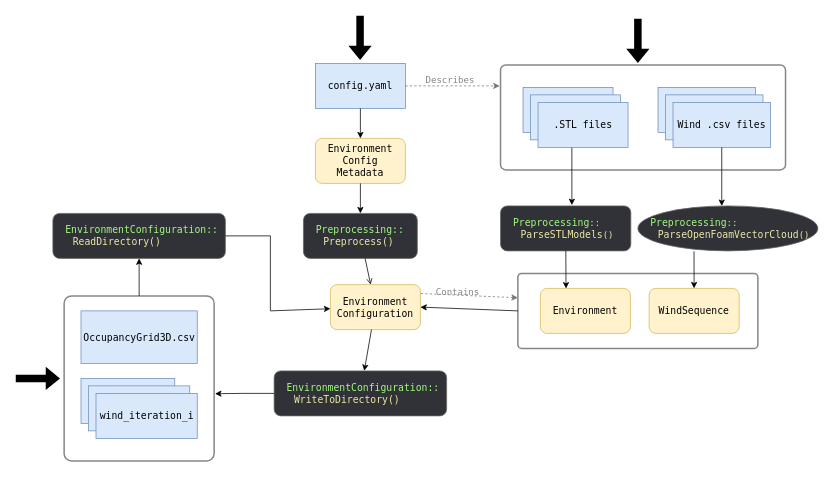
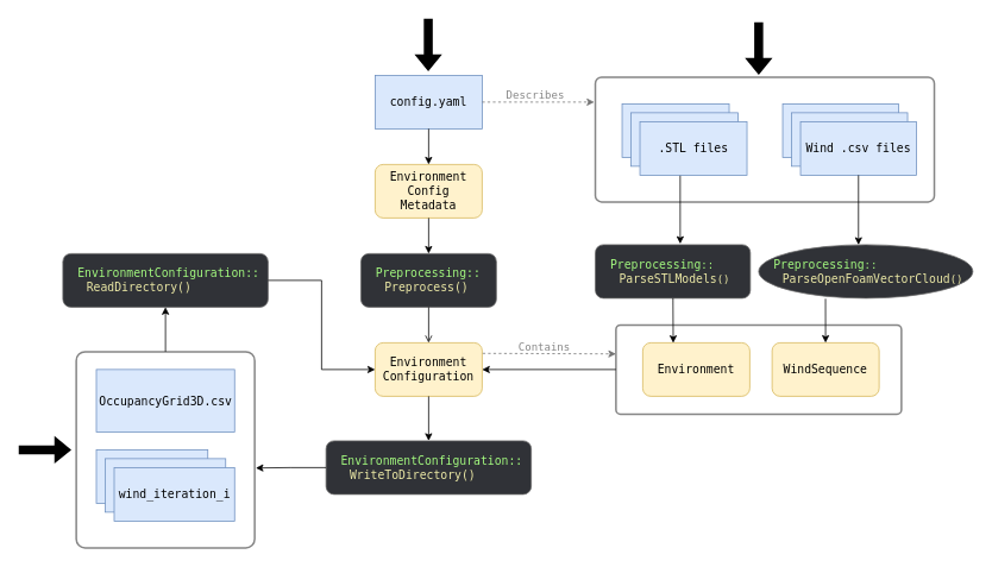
  <mxCell id="0" />
  <mxCell id="1" parent="0" />
  <mxCell id="2" value="" style="rounded=1;whiteSpace=wrap;html=1;fillColor=none;strokeWidth=2;arcSize=5;strokeColor=#868686;" parent="1" vertex="1"><mxGeometry x="85" y="394" width="200" height="220" as="geometry" /></mxCell>
  <mxCell id="3" value="" style="rounded=1;whiteSpace=wrap;html=1;fillColor=none;strokeWidth=2;arcSize=5;strokeColor=#868686;" parent="1" vertex="1"><mxGeometry x="690" y="364" width="320" height="100" as="geometry" /></mxCell>
  <mxCell id="4" value="" style="rounded=1;whiteSpace=wrap;html=1;fillColor=none;strokeWidth=2;arcSize=5;strokeColor=#868686;" parent="1" vertex="1"><mxGeometry x="666.87" y="86" width="380" height="140" as="geometry" /></mxCell>
  <mxCell id="5" value="" style="rounded=0;whiteSpace=wrap;html=1;fillColor=#dae8fc;strokeColor=#6c8ebf;" parent="1" vertex="1"><mxGeometry x="696.87" y="116" width="120" height="60" as="geometry" /></mxCell>
  <mxCell id="6" value="" style="rounded=0;whiteSpace=wrap;html=1;fillColor=#dae8fc;strokeColor=#6c8ebf;" parent="1" vertex="1"><mxGeometry x="706.87" y="126" width="120" height="60" as="geometry" /></mxCell>
  <mxCell id="7" value=".STL files" style="rounded=0;whiteSpace=wrap;html=1;fillColor=#dae8fc;strokeColor=#6c8ebf;fontSize=13;fontFamily=Droid Sans Mono, monospace, monospace;" parent="1" vertex="1"><mxGeometry x="716.87" y="136" width="120" height="60" as="geometry" /></mxCell>
  <mxCell id="8" value="" style="rounded=0;whiteSpace=wrap;html=1;fillColor=#dae8fc;strokeColor=#6c8ebf;" parent="1" vertex="1"><mxGeometry x="876.87" y="116" width="130" height="60" as="geometry" /></mxCell>
  <mxCell id="9" value="" style="rounded=0;whiteSpace=wrap;html=1;fillColor=#dae8fc;strokeColor=#6c8ebf;" parent="1" vertex="1"><mxGeometry x="886.87" y="126" width="130" height="60" as="geometry" /></mxCell>
  <mxCell id="10" value="Wind .csv files" style="rounded=0;whiteSpace=wrap;html=1;fillColor=#dae8fc;strokeColor=#6c8ebf;fontSize=13;fontFamily=Droid Sans Mono, monospace, monospace;" parent="1" vertex="1"><mxGeometry x="896.87" y="136" width="130" height="60" as="geometry" /></mxCell>
  <mxCell id="11" value="Environment Config&lt;div&gt;Metadata&lt;/div&gt;" style="rounded=1;whiteSpace=wrap;html=1;fillColor=#fff2cc;strokeColor=#d6b656;fontSize=13;fontFamily=Droid Sans Mono, monospace, monospace;" parent="1" vertex="1"><mxGeometry x="420" y="184" width="120" height="60" as="geometry" /></mxCell>
  <mxCell id="12" value="&lt;blockquote style=&quot;margin: 0px 0px 0px 15px; border: none; padding: 0px;&quot;&gt;&lt;font face=&quot;Droid Sans Mono, monospace, monospace&quot; style=&quot;color: rgb(163, 249, 127); font-size: 13px;&quot;&gt;&lt;font style=&quot;&quot;&gt;Preprocessing&lt;/font&gt;::&lt;/font&gt;&lt;div style=&quot;margin-left: 10px;&quot;&gt;&lt;font face=&quot;Droid Sans Mono, monospace, monospace&quot; style=&quot;color: rgb(236, 233, 166); font-size: 13px;&quot;&gt;Preprocess()&lt;/font&gt;&lt;/div&gt;&lt;/blockquote&gt;" style="rounded=1;whiteSpace=wrap;html=1;fillColor=#303237;strokeColor=#666666;fontColor=#333333;align=left;" parent="1" vertex="1"><mxGeometry x="404.07" y="284" width="151.87" height="60" as="geometry" /></mxCell>
  <mxCell id="13" value="" style="endArrow=classic;html=1;rounded=0;" parent="1" source="11" target="12" edge="1"><mxGeometry width="50" height="50" relative="1" as="geometry"><mxPoint x="638" y="204" as="sourcePoint" /><mxPoint x="530" y="284" as="targetPoint" /></mxGeometry></mxCell>
- <mxCell id="14" value="Environment Configuration" style="rounded=1;whiteSpace=wrap;html=1;fillColor=#fff2cc;strokeColor=#d6b656;fontSize=13;fontFamily=Droid Sans Mono, monospace, monospace;" parent="1" vertex="1"><mxGeometry x="440" y="379" width="120" height="60" as="geometry" /></mxCell>
+ <mxCell id="14" value="Environment Configuration" style="rounded=1;whiteSpace=wrap;html=1;fillColor=#fff2cc;strokeColor=#d6b656;fontSize=13;fontFamily=Droid Sans Mono, monospace, monospace;" parent="1" vertex="1"><mxGeometry x="420" y="384" width="120" height="60" as="geometry" /></mxCell>
  <mxCell id="15" value="" style="endArrow=open;html=1;rounded=0;" parent="1" source="12" target="14" edge="1"><mxGeometry width="50" height="50" relative="1" as="geometry"><mxPoint x="750" y="484" as="sourcePoint" /><mxPoint x="800" y="434" as="targetPoint" /></mxGeometry></mxCell>
  <mxCell id="16" value="config.yaml" style="rounded=0;whiteSpace=wrap;html=1;fillColor=#dae8fc;strokeColor=#6c8ebf;fontSize=13;fontFamily=Droid Sans Mono, monospace, monospace;" parent="1" vertex="1"><mxGeometry x="420" y="84" width="120" height="60" as="geometry" /></mxCell>
  <mxCell id="17" value="" style="endArrow=classic;html=1;rounded=0;" parent="1" source="16" target="11" edge="1"><mxGeometry width="50" height="50" relative="1" as="geometry"><mxPoint x="500" y="294" as="sourcePoint" /><mxPoint x="500" y="344" as="targetPoint" /></mxGeometry></mxCell>
  <mxCell id="18" value="" style="endArrow=classic;html=1;rounded=0;entryX=-0.003;entryY=0.2;entryDx=0;entryDy=0;entryPerimeter=0;dashed=1;strokeColor=#747474;" parent="1" source="16" target="4" edge="1"><mxGeometry width="50" height="50" relative="1" as="geometry"><mxPoint x="530" y="204" as="sourcePoint" /><mxPoint x="530" y="284" as="targetPoint" /></mxGeometry></mxCell>
  <mxCell id="19" value="&lt;blockquote style=&quot;margin: 0px 0px 0px 15px; border: none; padding: 0px;&quot;&gt;&lt;span&gt;&lt;font style=&quot;color: rgb(163, 249, 127);&quot;&gt;&lt;font face=&quot;Droid Sans Mono, monospace, monospace&quot;&gt;&lt;span style=&quot;font-size: 13px; white-space: pre;&quot;&gt;Preprocessing&lt;/span&gt;::&lt;/font&gt;&lt;/font&gt;&lt;/span&gt;&lt;div style=&quot;margin-left: 10px;&quot;&gt;&lt;span&gt;&lt;font style=&quot;font-family: &amp;quot;Droid Sans Mono&amp;quot;, monospace, monospace; color: rgb(236, 233, 166);&quot;&gt;&lt;span style=&quot;font-size: 13px; white-space: pre;&quot;&gt;ParseSTLModels&lt;/span&gt;&lt;span&gt;()&lt;/span&gt;&lt;/font&gt;&lt;/span&gt;&lt;/div&gt;&lt;/blockquote&gt;" style="rounded=1;whiteSpace=wrap;html=1;fillColor=#303237;strokeColor=#666666;fontColor=#333333;align=left;" parent="1" vertex="1"><mxGeometry x="666.87" y="274" width="173.75" height="60" as="geometry" /></mxCell>
  <mxCell id="20" value="" style="endArrow=classic;html=1;rounded=0;exitX=0.376;exitY=1.01;exitDx=0;exitDy=0;exitPerimeter=0;" parent="1" source="7" edge="1"><mxGeometry width="50" height="50" relative="1" as="geometry"><mxPoint x="716.87" y="294" as="sourcePoint" /><mxPoint x="762" y="273" as="targetPoint" /></mxGeometry></mxCell>
  <mxCell id="21" value="&lt;blockquote style=&quot;margin: 0px 0px 0px 15px; border: none; padding: 0px;&quot;&gt;&lt;span&gt;&lt;font face=&quot;Droid Sans Mono, monospace, monospace&quot; style=&quot;color: rgb(163, 249, 127);&quot;&gt;&lt;span style=&quot;font-size: 13px; white-space: pre;&quot;&gt;Preprocessing&lt;/span&gt;::&lt;/font&gt;&lt;/span&gt;&lt;div style=&quot;margin-left: 10px;&quot;&gt;&lt;span&gt;&lt;font style=&quot;color: rgb(236, 233, 166);&quot;&gt;&lt;font face=&quot;Droid Sans Mono, monospace, monospace&quot; color=&quot;#ece9a6&quot;&gt;&lt;span style=&quot;font-size: 13px; white-space: pre;&quot;&gt;ParseOpenFoamVectorCloud&lt;/span&gt;()&lt;/font&gt;&lt;/font&gt;&lt;/span&gt;&lt;/div&gt;&lt;/blockquote&gt;" style="ellipse;whiteSpace=wrap;html=1;fillColor=#303237;strokeColor=#666666;fontColor=#333333;align=left;" parent="1" vertex="1"><mxGeometry x="850" y="274" width="240" height="60" as="geometry" /></mxCell>
  <mxCell id="22" value="" style="endArrow=classic;html=1;rounded=0;entryX=0.466;entryY=0.002;entryDx=0;entryDy=0;entryPerimeter=0;" parent="1" source="10" target="21" edge="1"><mxGeometry width="50" height="50" relative="1" as="geometry"><mxPoint x="778.87" y="274" as="sourcePoint" /><mxPoint x="746.87" y="404" as="targetPoint" /></mxGeometry></mxCell>
  <mxCell id="23" value="Environment" style="rounded=1;whiteSpace=wrap;html=1;fillColor=#fff2cc;strokeColor=#d6b656;fontSize=13;fontFamily=Droid Sans Mono, monospace, monospace;" parent="1" vertex="1"><mxGeometry x="720" y="384" width="120" height="60" as="geometry" /></mxCell>
  <mxCell id="24" value="WindSequence" style="rounded=1;whiteSpace=wrap;html=1;fillColor=#fff2cc;strokeColor=#d6b656;fontSize=13;fontFamily=Droid Sans Mono, monospace, monospace;" parent="1" vertex="1"><mxGeometry x="865" y="384" width="120" height="60" as="geometry" /></mxCell>
  <mxCell id="25" value="" style="endArrow=classic;html=1;rounded=0;entryX=0.285;entryY=0.003;entryDx=0;entryDy=0;entryPerimeter=0;" parent="1" source="19" target="23" edge="1"><mxGeometry width="50" height="50" relative="1" as="geometry"><mxPoint x="802" y="244" as="sourcePoint" /><mxPoint x="770" y="374" as="targetPoint" /></mxGeometry></mxCell>
  <mxCell id="26" value="" style="endArrow=classic;html=1;rounded=0;exitX=0.312;exitY=1.01;exitDx=0;exitDy=0;exitPerimeter=0;" parent="1" source="21" target="24" edge="1"><mxGeometry width="50" height="50" relative="1" as="geometry"><mxPoint x="760" y="394" as="sourcePoint" /><mxPoint x="760" y="524" as="targetPoint" /></mxGeometry></mxCell>
  <mxCell id="27" value="&lt;blockquote style=&quot;margin: 0px 0px 0px 15px; border: none; padding: 0px;&quot;&gt;&lt;font face=&quot;Droid Sans Mono, monospace, monospace&quot; style=&quot;color: rgb(163, 249, 127); font-size: 13px;&quot;&gt;&lt;font style=&quot;&quot;&gt;EnvironmentConfiguration&lt;/font&gt;::&lt;/font&gt;&lt;div style=&quot;margin-left: 10px;&quot;&gt;&lt;font face=&quot;Droid Sans Mono, monospace, monospace&quot; style=&quot;color: rgb(236, 233, 166); font-size: 13px;&quot;&gt;WriteToDirectory()&lt;/font&gt;&lt;/div&gt;&lt;/blockquote&gt;" style="rounded=1;whiteSpace=wrap;html=1;fillColor=#303237;strokeColor=#666666;fontColor=#333333;align=left;" parent="1" vertex="1"><mxGeometry x="365.01" y="494" width="230" height="60" as="geometry" /></mxCell>
  <mxCell id="28" value="" style="endArrow=classic;html=1;rounded=0;" parent="1" source="14" target="27" edge="1"><mxGeometry width="50" height="50" relative="1" as="geometry"><mxPoint x="520" y="414" as="sourcePoint" /><mxPoint x="520" y="484" as="targetPoint" /></mxGeometry></mxCell>
  <mxCell id="29" value="OccupancyGrid3D.csv" style="rounded=0;whiteSpace=wrap;html=1;fillColor=#dae8fc;strokeColor=#6c8ebf;fontSize=13;fontFamily=Droid Sans Mono, monospace, monospace;" parent="1" vertex="1"><mxGeometry x="107.5" y="414" width="155" height="70" as="geometry" /></mxCell>
  <mxCell id="30" value="" style="rounded=0;whiteSpace=wrap;html=1;fillColor=#dae8fc;strokeColor=#6c8ebf;" parent="1" vertex="1"><mxGeometry x="107.5" y="504" width="125" height="60" as="geometry" /></mxCell>
  <mxCell id="31" value="" style="rounded=0;whiteSpace=wrap;html=1;fillColor=#dae8fc;strokeColor=#6c8ebf;" parent="1" vertex="1"><mxGeometry x="117.5" y="514" width="135" height="60" as="geometry" /></mxCell>
  <mxCell id="32" value="wind_iteration_i" style="rounded=0;whiteSpace=wrap;html=1;fillColor=#dae8fc;strokeColor=#6c8ebf;fontSize=13;fontFamily=Droid Sans Mono, monospace, monospace;" parent="1" vertex="1"><mxGeometry x="127.5" y="524" width="135" height="60" as="geometry" /></mxCell>
  <mxCell id="33" value="&lt;blockquote style=&quot;margin: 0px 0px 0px 15px; border: none; padding: 0px;&quot;&gt;&lt;font face=&quot;Droid Sans Mono, monospace, monospace&quot; style=&quot;color: rgb(163, 249, 127); font-size: 13px;&quot;&gt;&lt;font style=&quot;&quot;&gt;EnvironmentConfiguration&lt;/font&gt;::&lt;/font&gt;&lt;div style=&quot;margin-left: 10px;&quot;&gt;&lt;font face=&quot;Droid Sans Mono, monospace, monospace&quot; style=&quot;color: rgb(236, 233, 166); font-size: 13px;&quot;&gt;ReadDirectory()&lt;/font&gt;&lt;/div&gt;&lt;/blockquote&gt;" style="rounded=1;whiteSpace=wrap;html=1;fillColor=#303237;strokeColor=#666666;fontColor=#333333;align=left;" parent="1" vertex="1"><mxGeometry x="70" y="284" width="230" height="60" as="geometry" /></mxCell>
  <mxCell id="34" value="" style="endArrow=classic;html=1;rounded=0;exitX=0.5;exitY=0;exitDx=0;exitDy=0;" parent="1" source="2" target="33" edge="1"><mxGeometry width="50" height="50" relative="1" as="geometry"><mxPoint x="245" y="374" as="sourcePoint" /><mxPoint x="190" y="374" as="targetPoint" /></mxGeometry></mxCell>
  <mxCell id="35" value="" style="endArrow=classic;html=1;rounded=0;" parent="1" source="33" target="14" edge="1"><mxGeometry width="50" height="50" relative="1" as="geometry"><mxPoint x="240" y="504" as="sourcePoint" /><mxPoint x="240" y="454" as="targetPoint" /><Array as="points"><mxPoint y="314" x="360" /><mxPoint y="414" x="360" /></Array></mxGeometry></mxCell>
  <mxCell id="36" value="" style="endArrow=classic;html=1;rounded=0;exitX=0;exitY=0.5;exitDx=0;exitDy=0;entryX=1;entryY=0.5;entryDx=0;entryDy=0;" parent="1" source="3" target="14" edge="1"><mxGeometry width="50" height="50" relative="1" as="geometry"><mxPoint x="550" y="374" as="sourcePoint" /><mxPoint x="550" y="444" as="targetPoint" /></mxGeometry></mxCell>
  <mxCell id="37" value="" style="endArrow=classic;html=1;rounded=0;exitX=1.005;exitY=0.198;exitDx=0;exitDy=0;entryX=0;entryY=0.325;entryDx=0;entryDy=0;entryPerimeter=0;exitPerimeter=0;dashed=1;strokeColor=#747474;" parent="1" source="14" target="3" edge="1"><mxGeometry width="50" height="50" relative="1" as="geometry"><mxPoint x="680" y="464" as="sourcePoint" /><mxPoint x="530" y="464" as="targetPoint" /></mxGeometry></mxCell>
  <mxCell id="38" value="Describes" style="text;html=1;align=center;verticalAlign=middle;whiteSpace=wrap;rounded=0;fontFamily=Droid Sans Mono, monospace, monospace;fontColor=#868686;" parent="1" vertex="1"><mxGeometry x="570" y="92" width="60" height="30" as="geometry" /></mxCell>
  <mxCell id="39" value="Contains" style="text;html=1;align=center;verticalAlign=middle;whiteSpace=wrap;rounded=0;fontFamily=Droid Sans Mono, monospace, monospace;fontColor=#868686;" parent="1" vertex="1"><mxGeometry x="580" y="374" width="60" height="30" as="geometry" /></mxCell>
  <mxCell id="40" value="" style="shape=flexArrow;endArrow=classic;html=1;rounded=0;fillColor=#000000;strokeColor=none;entryX=0.5;entryY=0;entryDx=0;entryDy=0;" parent="1" edge="1"><mxGeometry width="50" height="50" relative="1" as="geometry"><mxPoint x="479.59" y="20" as="sourcePoint" /><mxPoint x="479.59" y="80" as="targetPoint" /></mxGeometry></mxCell>
  <mxCell id="41" value="" style="shape=flexArrow;endArrow=classic;html=1;rounded=0;fillColor=#000000;strokeColor=none;" parent="1" edge="1"><mxGeometry width="50" height="50" relative="1" as="geometry"><mxPoint x="20" y="504" as="sourcePoint" /><mxPoint x="80" y="504" as="targetPoint" /></mxGeometry></mxCell>
  <mxCell id="42" style="edgeStyle=orthogonalEdgeStyle;rounded=0;orthogonalLoop=1;jettySize=auto;html=1;exitX=0;exitY=0.5;exitDx=0;exitDy=0;entryX=1.006;entryY=0.593;entryDx=0;entryDy=0;entryPerimeter=0;" parent="1" source="27" target="2" edge="1"><mxGeometry relative="1" as="geometry" /></mxCell>
  <mxCell id="43" value="" style="shape=flexArrow;endArrow=classic;html=1;rounded=0;fillColor=#000000;strokeColor=none;entryX=0.5;entryY=0;entryDx=0;entryDy=0;" edge="1" parent="1"><mxGeometry width="50" height="50" relative="1" as="geometry"><mxPoint x="850" y="24" as="sourcePoint" /><mxPoint x="850" y="84" as="targetPoint" /></mxGeometry></mxCell>
